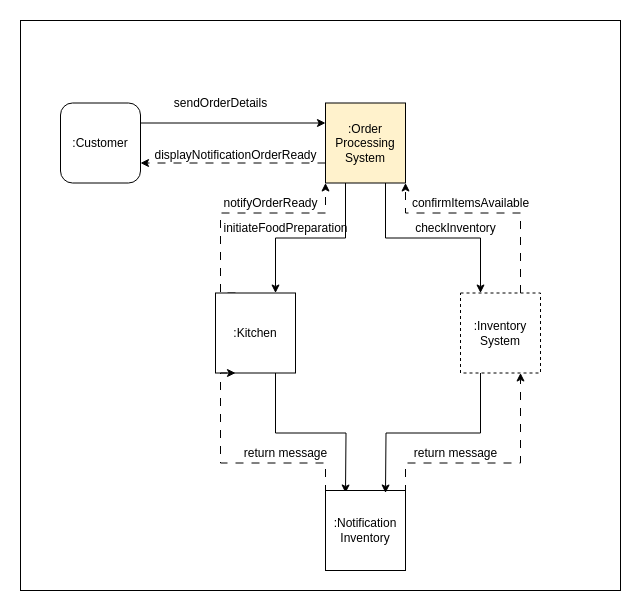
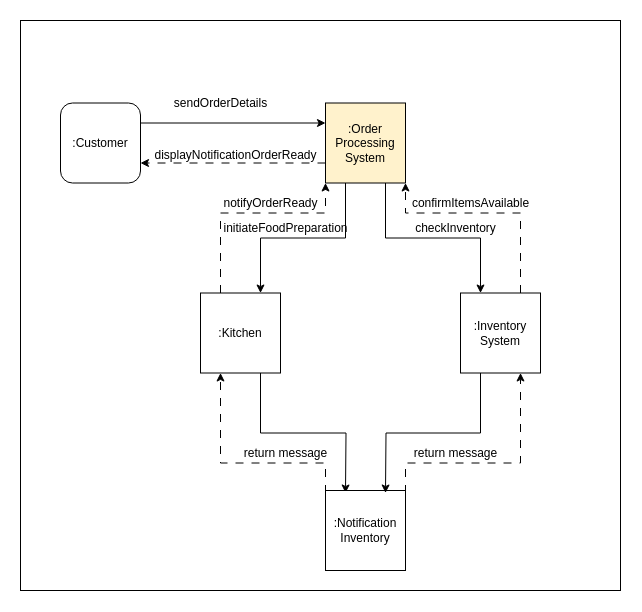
  <mxCell id="0" />
  <mxCell id="1" parent="0" />
  <mxCell id="2" value="" style="rounded=0;whiteSpace=wrap;html=1;" vertex="1" parent="1"><mxGeometry x="20" y="20" width="600" height="570" as="geometry" /></mxCell>
  <mxCell id="3" style="edgeStyle=orthogonalEdgeStyle;rounded=0;orthogonalLoop=1;jettySize=auto;html=1;exitX=1;exitY=0.25;exitDx=0;exitDy=0;entryX=0;entryY=0.25;entryDx=0;entryDy=0;" edge="1" parent="1" source="4" target="8"><mxGeometry relative="1" as="geometry" /></mxCell>
  <mxCell id="4" value=":Customer" style="whiteSpace=wrap;html=1;aspect=fixed;rounded=1;" vertex="1" parent="1"><mxGeometry x="60" y="102.5" width="80" height="80" as="geometry" /></mxCell>
  <mxCell id="5" style="edgeStyle=orthogonalEdgeStyle;rounded=0;orthogonalLoop=1;jettySize=auto;html=1;exitX=0.25;exitY=1;exitDx=0;exitDy=0;entryX=0.75;entryY=0;entryDx=0;entryDy=0;" edge="1" parent="1" source="8" target="11"><mxGeometry relative="1" as="geometry" /></mxCell>
  <mxCell id="6" style="edgeStyle=orthogonalEdgeStyle;rounded=0;orthogonalLoop=1;jettySize=auto;html=1;exitX=0.75;exitY=1;exitDx=0;exitDy=0;entryX=0.25;entryY=0;entryDx=0;entryDy=0;" edge="1" parent="1" source="8" target="17"><mxGeometry relative="1" as="geometry" /></mxCell>
  <mxCell id="7" style="edgeStyle=orthogonalEdgeStyle;rounded=0;orthogonalLoop=1;jettySize=auto;html=1;exitX=0;exitY=0.75;exitDx=0;exitDy=0;entryX=1;entryY=0.75;entryDx=0;entryDy=0;dashed=1;dashPattern=8 8;" edge="1" parent="1" source="8" target="4"><mxGeometry relative="1" as="geometry" /></mxCell>
  <mxCell id="8" value=":Order&lt;br&gt;Processing&lt;br&gt;System" style="whiteSpace=wrap;html=1;aspect=fixed;fillColor=#fff2cc;" vertex="1" parent="1"><mxGeometry x="325" y="102.5" width="80" height="80" as="geometry" /></mxCell>
  <mxCell id="9" style="edgeStyle=orthogonalEdgeStyle;rounded=0;orthogonalLoop=1;jettySize=auto;html=1;exitX=0.75;exitY=1;exitDx=0;exitDy=0;entryX=0.25;entryY=0;entryDx=0;entryDy=0;" edge="1" parent="1" source="11"><mxGeometry relative="1" as="geometry"><mxPoint x="345" y="492.5" as="targetPoint" /></mxGeometry></mxCell>
  <mxCell id="10" style="edgeStyle=orthogonalEdgeStyle;rounded=0;orthogonalLoop=1;jettySize=auto;html=1;exitX=0.25;exitY=0;exitDx=0;exitDy=0;entryX=0;entryY=1;entryDx=0;entryDy=0;dashed=1;dashPattern=8 8;" edge="1" parent="1" source="11" target="8"><mxGeometry relative="1" as="geometry"><Array as="points"><mxPoint x="220" y="212.5" /><mxPoint x="325" y="212.5" /></Array></mxGeometry></mxCell>
- <mxCell id="11" value=":Kitchen" style="whiteSpace=wrap;html=1;aspect=fixed;" vertex="1" parent="1"><mxGeometry x="215" y="292.5" width="80" height="80" as="geometry" /></mxCell>
+ <mxCell id="11" value=":Kitchen" style="whiteSpace=wrap;html=1;aspect=fixed;" vertex="1" parent="1"><mxGeometry x="200" y="292.5" width="80" height="80" as="geometry" /></mxCell>
  <mxCell id="12" style="edgeStyle=orthogonalEdgeStyle;rounded=0;orthogonalLoop=1;jettySize=auto;html=1;exitX=0;exitY=0;exitDx=0;exitDy=0;entryX=0.25;entryY=1;entryDx=0;entryDy=0;dashed=1;dashPattern=8 8;" edge="1" parent="1" target="11"><mxGeometry relative="1" as="geometry"><Array as="points"><mxPoint x="325" y="462.5" /><mxPoint x="220" y="462.5" /></Array><mxPoint x="325" y="492.5" as="sourcePoint" /></mxGeometry></mxCell>
  <mxCell id="13" style="edgeStyle=orthogonalEdgeStyle;rounded=0;orthogonalLoop=1;jettySize=auto;html=1;exitX=1;exitY=0;exitDx=0;exitDy=0;entryX=0.75;entryY=1;entryDx=0;entryDy=0;dashed=1;dashPattern=8 8;" edge="1" parent="1" target="17"><mxGeometry relative="1" as="geometry"><Array as="points"><mxPoint x="405" y="462.5" /><mxPoint x="520" y="462.5" /></Array><mxPoint x="405" y="492.5" as="sourcePoint" /></mxGeometry></mxCell>
  <mxCell id="14" value=":Notification&lt;br&gt;Inventory" style="whiteSpace=wrap;html=1;aspect=fixed;" vertex="1" parent="1"><mxGeometry x="325" y="490" width="80" height="80" as="geometry" /></mxCell>
  <mxCell id="15" style="edgeStyle=orthogonalEdgeStyle;rounded=0;orthogonalLoop=1;jettySize=auto;html=1;exitX=0.25;exitY=1;exitDx=0;exitDy=0;entryX=0.75;entryY=0;entryDx=0;entryDy=0;" edge="1" parent="1" source="17"><mxGeometry relative="1" as="geometry"><mxPoint x="385" y="492.5" as="targetPoint" /></mxGeometry></mxCell>
  <mxCell id="16" style="edgeStyle=orthogonalEdgeStyle;rounded=0;orthogonalLoop=1;jettySize=auto;html=1;exitX=0.75;exitY=0;exitDx=0;exitDy=0;entryX=1;entryY=1;entryDx=0;entryDy=0;dashed=1;dashPattern=8 8;" edge="1" parent="1" source="17" target="8"><mxGeometry relative="1" as="geometry"><Array as="points"><mxPoint x="520" y="212.5" /><mxPoint x="405" y="212.5" /></Array></mxGeometry></mxCell>
- <mxCell id="17" value=":Inventory&lt;br&gt;System" style="whiteSpace=wrap;html=1;aspect=fixed;dashed=1;" vertex="1" parent="1"><mxGeometry x="460" y="292.5" width="80" height="80" as="geometry" /></mxCell>
+ <mxCell id="17" value=":Inventory&lt;br&gt;System" style="whiteSpace=wrap;html=1;aspect=fixed;" vertex="1" parent="1"><mxGeometry x="460" y="292.5" width="80" height="80" as="geometry" /></mxCell>
  <mxCell id="18" value="sendOrderDetails" style="text;html=1;align=center;verticalAlign=middle;resizable=0;points=[];autosize=1;strokeColor=none;fillColor=none;" vertex="1" parent="1"><mxGeometry x="160" y="87.5" width="120" height="30" as="geometry" /></mxCell>
  <mxCell id="19" value="initiateFoodPreparation" style="text;html=1;align=center;verticalAlign=middle;resizable=0;points=[];autosize=1;strokeColor=none;fillColor=none;" vertex="1" parent="1"><mxGeometry x="210" y="212.5" width="150" height="30" as="geometry" /></mxCell>
  <mxCell id="20" value="checkInventory" style="text;html=1;align=center;verticalAlign=middle;resizable=0;points=[];autosize=1;strokeColor=none;fillColor=none;" vertex="1" parent="1"><mxGeometry x="405" y="212.5" width="100" height="30" as="geometry" /></mxCell>
  <mxCell id="21" value="return message" style="text;html=1;align=center;verticalAlign=middle;resizable=0;points=[];autosize=1;strokeColor=none;fillColor=none;" vertex="1" parent="1"><mxGeometry x="400" y="437.5" width="110" height="30" as="geometry" /></mxCell>
  <mxCell id="22" value="return message" style="text;html=1;align=center;verticalAlign=middle;resizable=0;points=[];autosize=1;strokeColor=none;fillColor=none;" vertex="1" parent="1"><mxGeometry x="230" y="437.5" width="110" height="30" as="geometry" /></mxCell>
  <mxCell id="23" value="confirmItemsAvailable" style="text;html=1;align=center;verticalAlign=middle;resizable=0;points=[];autosize=1;strokeColor=none;fillColor=none;" vertex="1" parent="1"><mxGeometry x="400" y="187.5" width="140" height="30" as="geometry" /></mxCell>
  <mxCell id="24" value="notifyOrderReady" style="text;html=1;align=center;verticalAlign=middle;resizable=0;points=[];autosize=1;strokeColor=none;fillColor=none;" vertex="1" parent="1"><mxGeometry x="210" y="187.5" width="120" height="30" as="geometry" /></mxCell>
  <mxCell id="25" value="displayNotificationOrderReady" style="text;html=1;align=center;verticalAlign=middle;resizable=0;points=[];autosize=1;strokeColor=none;fillColor=none;" vertex="1" parent="1"><mxGeometry x="140" y="140" width="190" height="30" as="geometry" /></mxCell>
